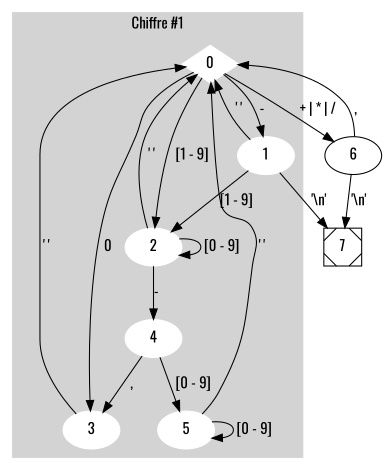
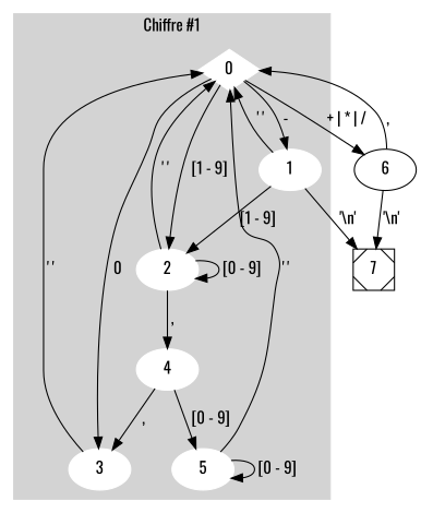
  digraph {
    fontname=Oswald
    node [color=white fontname=Oswald style=filled]
    edge [fontname=Oswald]
    0 [shape=Mdiamond]
    1
    2
    3
    4
    5
    6 [color="" style=""]
    7 [shape=Msquare color="" style=""]
    subgraph cluster_1 {
      color=lightgrey
      label="Chiffre #1"
      style=filled
      0
      1
      2
      3
      4
      5
    }
    0 -> 1 [label=" - "]
    0 -> 2 [label=" [1 - 9] "]
    0 -> 3 [label=" 0 "]
    0 -> 6 [label=" + | * | / "]
    1 -> 0 [label=" ' ' "]
    1 -> 2 [label=" [1 - 9] "]
    1 -> 7 [label=" '\\n' "]
    2 -> 0 [label=" ' ' "]
    2 -> 2 [label=" [0 - 9] "]
-   2 -> 4 [label=" - "]
+   2 -> 4 [label=" ,"]
    3 -> 0 [label=" ' ' "]
    4 -> 3 [label=" ,"]
    4 -> 5 [label=" [0 - 9] "]
    5 -> 0 [label=" ' ' "]
    5 -> 5 [label=" [0 - 9] "]
    6 -> 0 [label=" ,"]
    6 -> 7 [label=" '\\n' "]
  }
